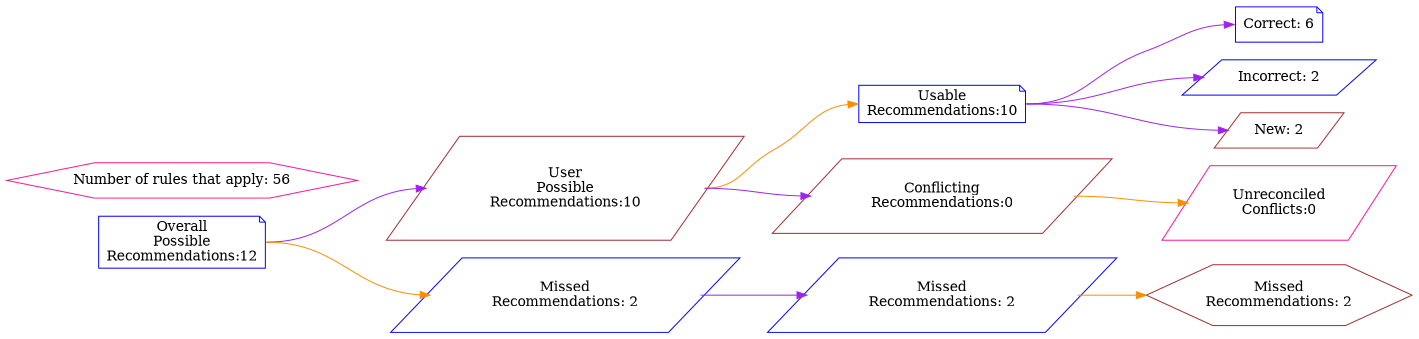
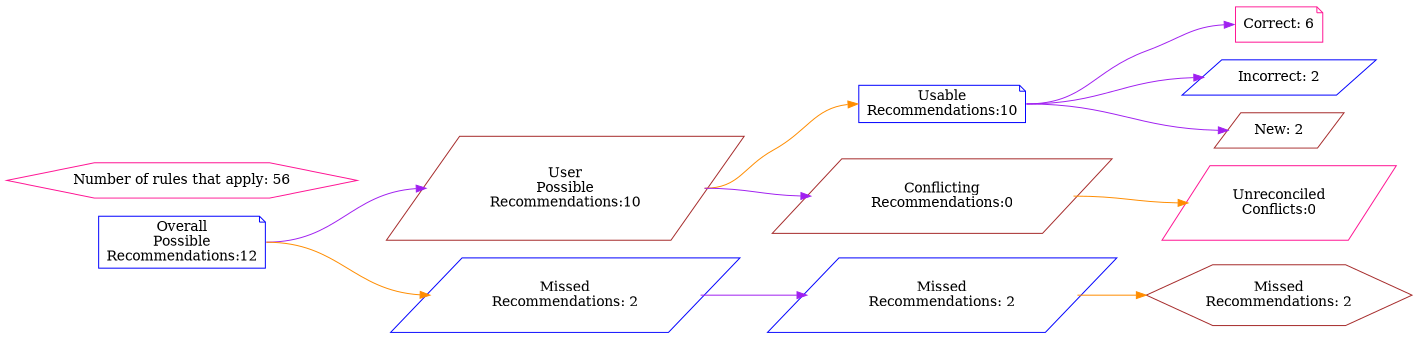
  digraph {
    rankdir=LR
    node [color=blue shape=parallelogram]
    edge [color=purple headport=w tailport=e]
    n1 [label="Overall\nPossible\nRecommendations:12" shape=note]
    n2 [color=brown label="User\nPossible\nRecommendations:10"]
    n3 [label="Missed\nRecommendations: 2"]
    n4 [label="Usable\nRecommendations:10" shape=note]
    n5 [color=brown label="Conflicting\nRecommendations:0"]
    n6 [label="Missed\nRecommendations: 2"]
-   n7 [label="Correct: 6" shape=note]
+   n7 [color=deeppink label="Correct: 6" shape=note]
    n8 [label="Incorrect: 2"]
    n9 [color=brown label="New: 2"]
    n10 [color=deeppink label="Unreconciled\nConflicts:0"]
    n11 [color=brown label="Missed\nRecommendations: 2" shape=hexagon]
    n12 [color=deeppink label="Number of rules that apply: 56" shape=hexagon]
    n1 -> n2
    n1 -> n3 [color=darkorange]
    n2 -> n4 [color=darkorange]
    n2 -> n5
    n3 -> n6
    n4 -> n7
    n4 -> n8
    n4 -> n9
    n5 -> n10 [color=darkorange]
    n6 -> n11 [color=darkorange]
  }
